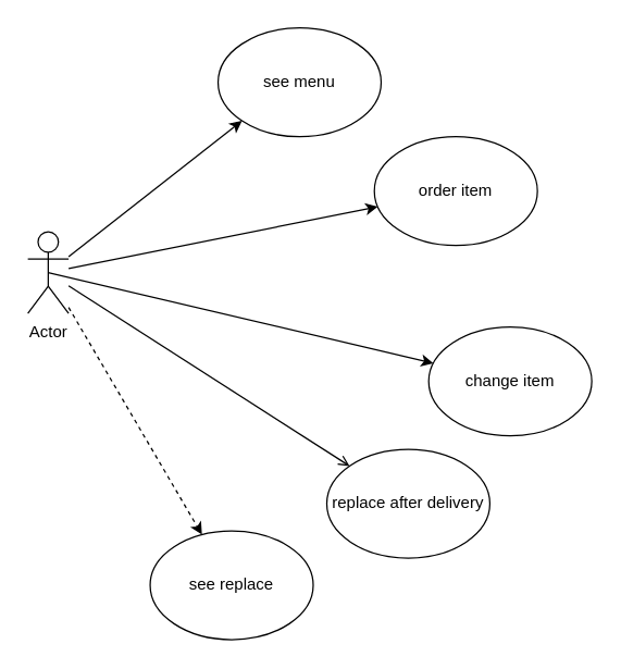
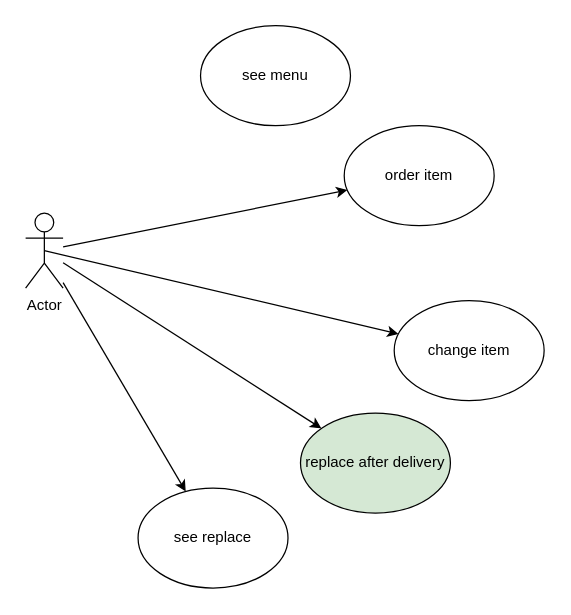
  <mxCell id="0" />
  <mxCell id="1" parent="0" />
  <mxCell id="2" value="Actor" style="shape=umlActor;verticalLabelPosition=bottom;verticalAlign=top;html=1;outlineConnect=0;" vertex="1" parent="1"><mxGeometry x="20" y="170" width="30" height="60" as="geometry" /></mxCell>
  <mxCell id="3" value="see menu" style="ellipse;whiteSpace=wrap;html=1;" vertex="1" parent="1"><mxGeometry x="160" y="20" width="120" height="80" as="geometry" /></mxCell>
  <mxCell id="4" value="see replace" style="ellipse;whiteSpace=wrap;html=1;" vertex="1" parent="1"><mxGeometry x="110" y="390" width="120" height="80" as="geometry" /></mxCell>
  <mxCell id="5" value="order item" style="ellipse;whiteSpace=wrap;html=1;" vertex="1" parent="1"><mxGeometry x="275" y="100" width="120" height="80" as="geometry" /></mxCell>
  <mxCell id="6" value="change item" style="ellipse;whiteSpace=wrap;html=1;" vertex="1" parent="1"><mxGeometry x="315" y="240" width="120" height="80" as="geometry" /></mxCell>
- <mxCell id="7" value="replace after delivery" style="ellipse;whiteSpace=wrap;html=1;" vertex="1" parent="1"><mxGeometry x="240" y="330" width="120" height="80" as="geometry" /></mxCell>
- <mxCell id="8" value="" style="endArrow=classic;html=1;entryX=0;entryY=1;entryDx=0;entryDy=0;" edge="1" parent="1" source="2" target="3"><mxGeometry width="50" height="50" relative="1" as="geometry"><mxPoint x="110" y="210" as="sourcePoint" /><mxPoint x="160" y="160" as="targetPoint" /></mxGeometry></mxCell>
+ <mxCell id="7" value="replace after delivery" style="ellipse;whiteSpace=wrap;html=1;fillColor=#d5e8d4;" vertex="1" parent="1"><mxGeometry x="240" y="330" width="120" height="80" as="geometry" /></mxCell>
  <mxCell id="9" value="" style="endArrow=classic;html=1;" edge="1" parent="1" source="2" target="5"><mxGeometry width="50" height="50" relative="1" as="geometry"><mxPoint x="120" y="220" as="sourcePoint" /><mxPoint x="170" y="170" as="targetPoint" /></mxGeometry></mxCell>
  <mxCell id="10" value="" style="endArrow=classic;html=1;exitX=0.5;exitY=0.5;exitDx=0;exitDy=0;exitPerimeter=0;" edge="1" parent="1" source="2" target="6"><mxGeometry width="50" height="50" relative="1" as="geometry"><mxPoint x="130" y="230" as="sourcePoint" /><mxPoint x="180" y="180" as="targetPoint" /></mxGeometry></mxCell>
- <mxCell id="11" value="" style="endArrow=open;html=1;" edge="1" parent="1" source="2" target="7"><mxGeometry width="50" height="50" relative="1" as="geometry"><mxPoint x="140" y="240" as="sourcePoint" /><mxPoint x="190" y="190" as="targetPoint" /></mxGeometry></mxCell>
- <mxCell id="12" value="" style="endArrow=classic;html=1;dashed=1;" edge="1" parent="1" source="2" target="4"><mxGeometry width="50" height="50" relative="1" as="geometry"><mxPoint x="150" y="250" as="sourcePoint" /><mxPoint x="200" y="200" as="targetPoint" /></mxGeometry></mxCell>
+ <mxCell id="11" value="" style="endArrow=classic;html=1;" edge="1" parent="1" source="2" target="7"><mxGeometry width="50" height="50" relative="1" as="geometry"><mxPoint x="140" y="240" as="sourcePoint" /><mxPoint x="190" y="190" as="targetPoint" /></mxGeometry></mxCell>
+ <mxCell id="12" value="" style="endArrow=classic;html=1;" edge="1" parent="1" source="2" target="4"><mxGeometry width="50" height="50" relative="1" as="geometry"><mxPoint x="150" y="250" as="sourcePoint" /><mxPoint x="200" y="200" as="targetPoint" /></mxGeometry></mxCell>
